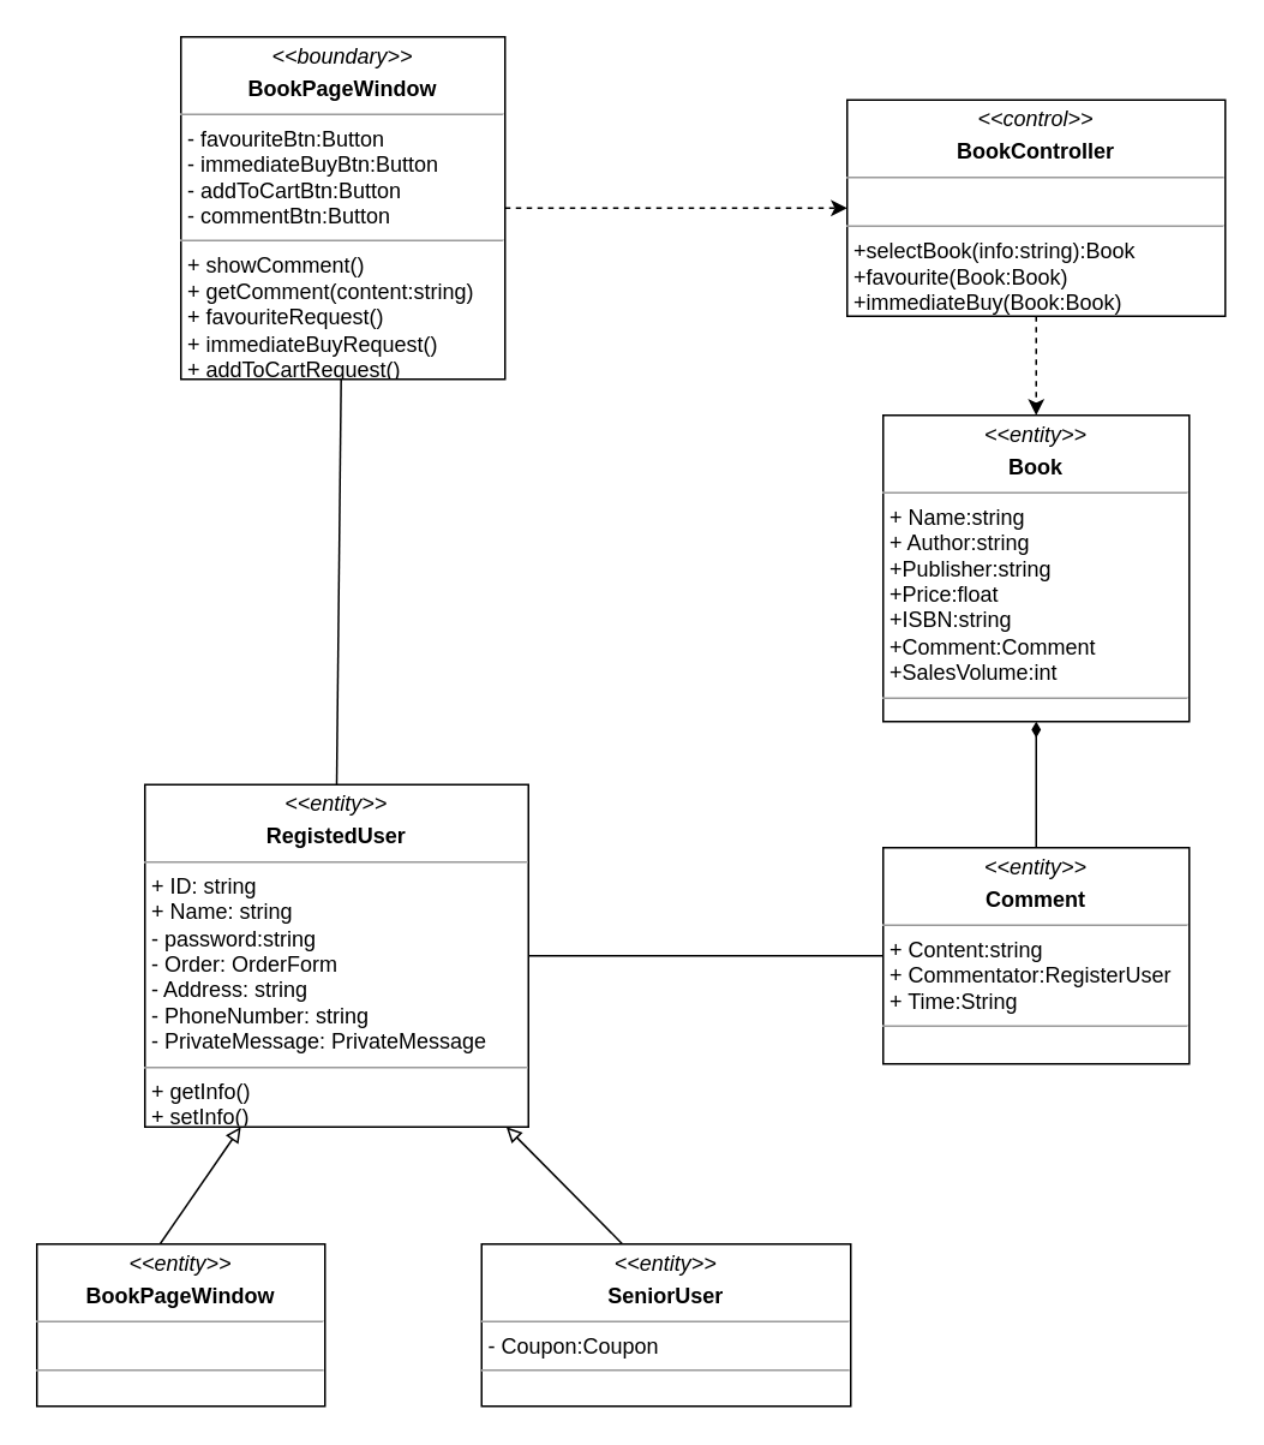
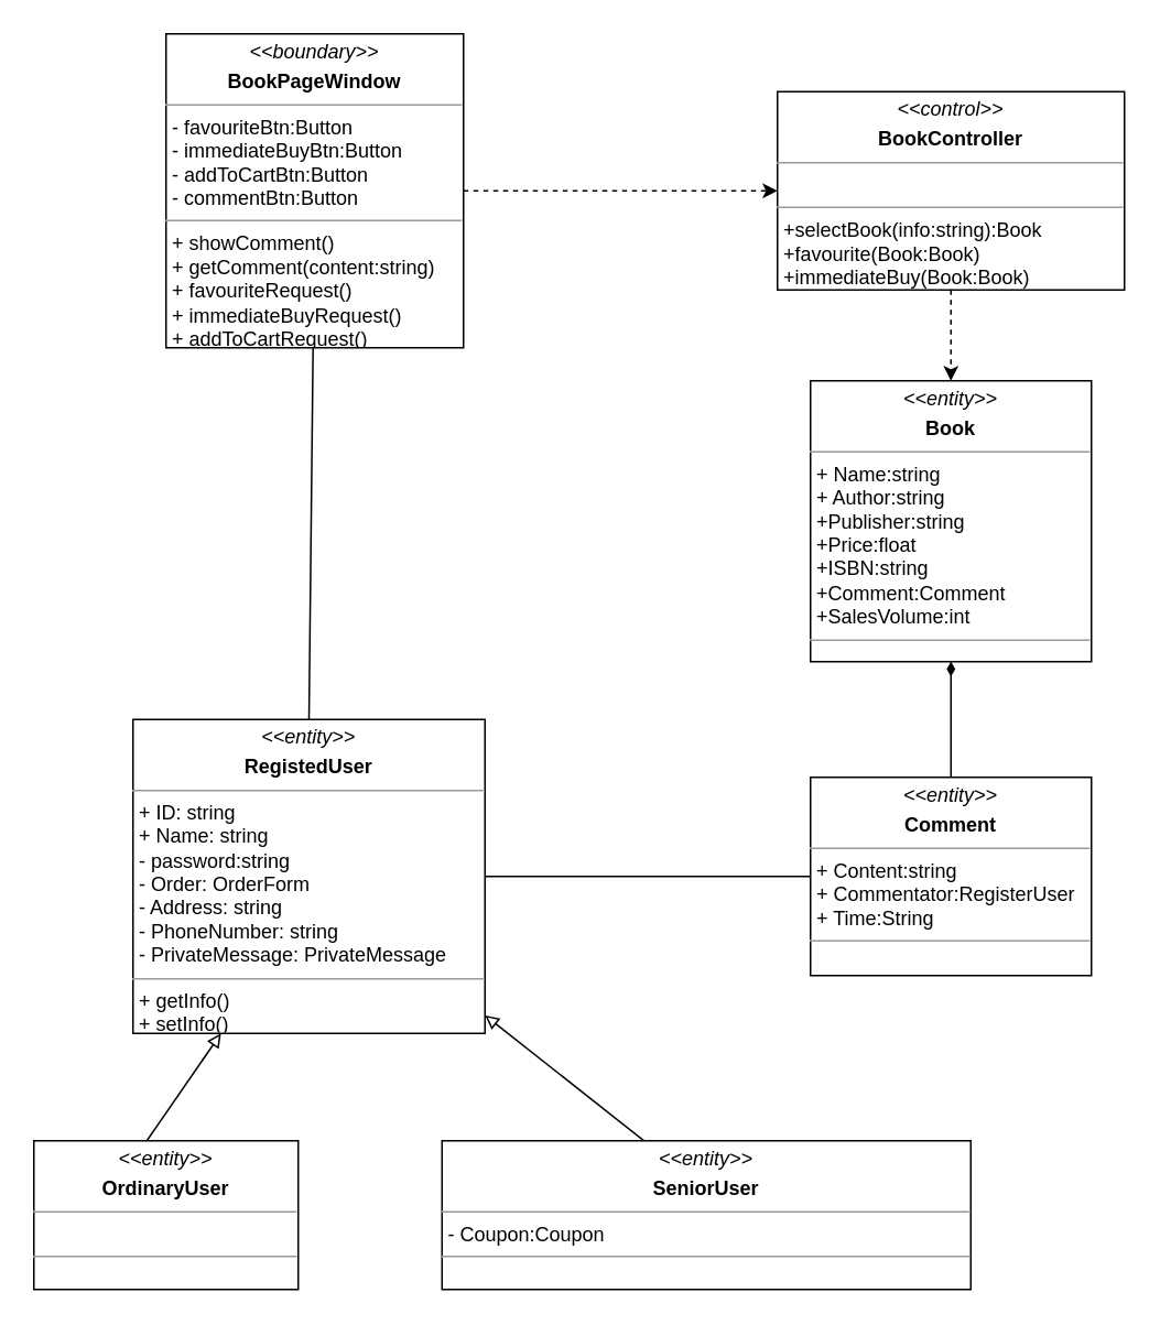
  <mxCell id="0" />
  <mxCell id="1" parent="0" />
  <mxCell id="2" style="edgeStyle=none;rounded=0;orthogonalLoop=1;jettySize=auto;html=1;exitX=0.5;exitY=1;exitDx=0;exitDy=0;entryX=0.5;entryY=0;entryDx=0;entryDy=0;dashed=1;endArrow=classic;endFill=1;" parent="1" source="3" target="6" edge="1"><mxGeometry relative="1" as="geometry" /></mxCell>
  <mxCell id="3" value="&lt;p style=&quot;margin: 0px ; margin-top: 4px ; text-align: center&quot;&gt;&lt;i&gt;&amp;lt;&amp;lt;control&amp;gt;&amp;gt;&lt;/i&gt;&lt;b&gt;&lt;br&gt;&lt;/b&gt;&lt;/p&gt;&lt;p style=&quot;margin: 0px ; margin-top: 4px ; text-align: center&quot;&gt;&lt;b&gt;BookController&lt;/b&gt;&lt;/p&gt;&lt;hr size=&quot;1&quot;&gt;&lt;p style=&quot;margin: 0px ; margin-left: 4px&quot;&gt;&lt;br&gt;&lt;/p&gt;&lt;hr size=&quot;1&quot;&gt;&lt;p style=&quot;margin: 0px ; margin-left: 4px&quot;&gt;+selectBook(info:string):Book&lt;/p&gt;&lt;p style=&quot;margin: 0px ; margin-left: 4px&quot;&gt;+favourite(Book:Book)&lt;/p&gt;&lt;p style=&quot;margin: 0px ; margin-left: 4px&quot;&gt;+immediateBuy(Book:Book)&lt;/p&gt;&lt;p style=&quot;margin: 0px ; margin-left: 4px&quot;&gt;+addCart(Book:Book)&lt;/p&gt;" style="verticalAlign=top;align=left;overflow=fill;fontSize=12;fontFamily=Helvetica;html=1;" parent="1" vertex="1"><mxGeometry x="470" y="55" width="210" height="120" as="geometry" /></mxCell>
  <mxCell id="4" style="edgeStyle=none;rounded=0;orthogonalLoop=1;jettySize=auto;html=1;endArrow=classic;endFill=1;dashed=1;" parent="1" source="5" target="3" edge="1"><mxGeometry relative="1" as="geometry" /></mxCell>
  <mxCell id="5" value="&lt;p style=&quot;margin: 0px ; margin-top: 4px ; text-align: center&quot;&gt;&lt;i&gt;&amp;lt;&amp;lt;boundary&amp;gt;&amp;gt;&lt;/i&gt;&lt;b&gt;&lt;br&gt;&lt;/b&gt;&lt;/p&gt;&lt;p style=&quot;margin: 0px ; margin-top: 4px ; text-align: center&quot;&gt;&lt;b&gt;BookPageWindow&lt;/b&gt;&lt;/p&gt;&lt;hr size=&quot;1&quot;&gt;&lt;p style=&quot;margin: 0px ; margin-left: 4px&quot;&gt;- favouriteBtn:Button&lt;/p&gt;&lt;p style=&quot;margin: 0px ; margin-left: 4px&quot;&gt;- immediateBuyBtn:Button&lt;br&gt;&lt;/p&gt;&lt;p style=&quot;margin: 0px ; margin-left: 4px&quot;&gt;- addToCartBtn:Button&lt;/p&gt;&lt;p style=&quot;margin: 0px ; margin-left: 4px&quot;&gt;- commentBtn:Button&lt;/p&gt;&lt;hr size=&quot;1&quot;&gt;&lt;p style=&quot;margin: 0px ; margin-left: 4px&quot;&gt;+ showComment()&lt;/p&gt;&lt;p style=&quot;margin: 0px ; margin-left: 4px&quot;&gt;+ getComment(content:string)&lt;br&gt;&lt;/p&gt;&lt;p style=&quot;margin: 0px ; margin-left: 4px&quot;&gt;+ favouriteRequest()&lt;/p&gt;&lt;p style=&quot;margin: 0px ; margin-left: 4px&quot;&gt;+ immediateBuyRequest()&lt;/p&gt;&lt;p style=&quot;margin: 0px ; margin-left: 4px&quot;&gt;+ addToCartRequest()&lt;/p&gt;&lt;p style=&quot;margin: 0px ; margin-left: 4px&quot;&gt;+ getBookInfo():info&lt;/p&gt;" style="verticalAlign=top;align=left;overflow=fill;fontSize=12;fontFamily=Helvetica;html=1;" parent="1" vertex="1"><mxGeometry x="100" y="20" width="180" height="190" as="geometry" /></mxCell>
  <mxCell id="6" value="&lt;p style=&quot;margin: 0px ; margin-top: 4px ; text-align: center&quot;&gt;&lt;i&gt;&amp;lt;&amp;lt;entity&amp;gt;&amp;gt;&lt;/i&gt;&lt;b&gt;&lt;br&gt;&lt;/b&gt;&lt;/p&gt;&lt;p style=&quot;margin: 0px ; margin-top: 4px ; text-align: center&quot;&gt;&lt;b&gt;Book&lt;/b&gt;&lt;/p&gt;&lt;hr size=&quot;1&quot;&gt;&lt;p style=&quot;margin: 0px ; margin-left: 4px&quot;&gt;+ Name:string&lt;/p&gt;&lt;p style=&quot;margin: 0px ; margin-left: 4px&quot;&gt;+ Author:string&lt;br&gt;&lt;/p&gt;&lt;p style=&quot;margin: 0px ; margin-left: 4px&quot;&gt;+Publisher:string&lt;/p&gt;&lt;p style=&quot;margin: 0px ; margin-left: 4px&quot;&gt;+Price:float&lt;/p&gt;&lt;p style=&quot;margin: 0px ; margin-left: 4px&quot;&gt;+ISBN:string&lt;/p&gt;&lt;p style=&quot;margin: 0px ; margin-left: 4px&quot;&gt;+Comment:Comment&lt;br&gt;&lt;/p&gt;&lt;p style=&quot;margin: 0px ; margin-left: 4px&quot;&gt;+SalesVolume:int&lt;/p&gt;&lt;hr size=&quot;1&quot;&gt;&lt;p style=&quot;margin: 0px ; margin-left: 4px&quot;&gt;&lt;br&gt;&lt;/p&gt;" style="verticalAlign=top;align=left;overflow=fill;fontSize=12;fontFamily=Helvetica;html=1;" parent="1" vertex="1"><mxGeometry x="490" y="230" width="170" height="170" as="geometry" /></mxCell>
  <mxCell id="7" style="rounded=0;orthogonalLoop=1;jettySize=auto;html=1;entryX=0.5;entryY=1;entryDx=0;entryDy=0;endArrow=diamondThin;endFill=1;" parent="1" source="8" target="6" edge="1"><mxGeometry relative="1" as="geometry" /></mxCell>
  <mxCell id="8" value="&lt;p style=&quot;margin: 0px ; margin-top: 4px ; text-align: center&quot;&gt;&lt;i&gt;&amp;lt;&amp;lt;entity&amp;gt;&amp;gt;&lt;/i&gt;&lt;b&gt;&lt;br&gt;&lt;/b&gt;&lt;/p&gt;&lt;p style=&quot;margin: 0px ; margin-top: 4px ; text-align: center&quot;&gt;&lt;b&gt;Comment&lt;/b&gt;&lt;/p&gt;&lt;hr size=&quot;1&quot;&gt;&lt;p style=&quot;margin: 0px ; margin-left: 4px&quot;&gt;+ Content:string&lt;/p&gt;&lt;p style=&quot;margin: 0px ; margin-left: 4px&quot;&gt;+ Commentator:RegisterUser&lt;/p&gt;&lt;p style=&quot;margin: 0px ; margin-left: 4px&quot;&gt;+ Time:String&lt;/p&gt;&lt;hr size=&quot;1&quot;&gt;&lt;p style=&quot;margin: 0px ; margin-left: 4px&quot;&gt;&lt;br&gt;&lt;/p&gt;" style="verticalAlign=top;align=left;overflow=fill;fontSize=12;fontFamily=Helvetica;html=1;" parent="1" vertex="1"><mxGeometry x="490" y="470" width="170" height="120" as="geometry" /></mxCell>
  <mxCell id="9" style="edgeStyle=none;rounded=0;orthogonalLoop=1;jettySize=auto;html=1;entryX=0.383;entryY=0.003;entryDx=0;entryDy=0;entryPerimeter=0;endArrow=none;endFill=0;startArrow=block;startFill=0;" parent="1" source="13" target="14" edge="1"><mxGeometry relative="1" as="geometry" /></mxCell>
  <mxCell id="10" style="edgeStyle=none;rounded=0;orthogonalLoop=1;jettySize=auto;html=1;exitX=0.25;exitY=1;exitDx=0;exitDy=0;startArrow=block;startFill=0;endArrow=none;endFill=0;" parent="1" source="13" edge="1"><mxGeometry relative="1" as="geometry"><mxPoint x="88.36" y="690" as="targetPoint" /></mxGeometry></mxCell>
  <mxCell id="11" style="edgeStyle=none;rounded=0;orthogonalLoop=1;jettySize=auto;html=1;exitX=0.5;exitY=0;exitDx=0;exitDy=0;endArrow=none;endFill=0;" parent="1" source="13" target="5" edge="1"><mxGeometry relative="1" as="geometry" /></mxCell>
  <mxCell id="12" style="edgeStyle=none;rounded=0;orthogonalLoop=1;jettySize=auto;html=1;entryX=0;entryY=0.5;entryDx=0;entryDy=0;endArrow=none;endFill=0;" parent="1" source="13" target="8" edge="1"><mxGeometry relative="1" as="geometry" /></mxCell>
  <mxCell id="13" value="&lt;p style=&quot;margin: 0px ; margin-top: 4px ; text-align: center&quot;&gt;&lt;i&gt;&amp;lt;&amp;lt;entity&amp;gt;&amp;gt;&lt;/i&gt;&lt;b&gt;&lt;br&gt;&lt;/b&gt;&lt;/p&gt;&lt;p style=&quot;margin: 0px ; margin-top: 4px ; text-align: center&quot;&gt;&lt;b&gt;RegistedUser&lt;/b&gt;&lt;/p&gt;&lt;hr size=&quot;1&quot;&gt;&lt;p style=&quot;margin: 0px ; margin-left: 4px&quot;&gt;+ ID: string&lt;br&gt;&lt;/p&gt;&lt;p style=&quot;margin: 0px ; margin-left: 4px&quot;&gt;&lt;span&gt;+ Name: string&lt;/span&gt;&lt;br&gt;&lt;/p&gt;&lt;p style=&quot;margin: 0px ; margin-left: 4px&quot;&gt;&lt;span&gt;- password:string&lt;/span&gt;&lt;/p&gt;&lt;p style=&quot;margin: 0px ; margin-left: 4px&quot;&gt;- Order: OrderForm&lt;br&gt;&lt;/p&gt;&lt;p style=&quot;margin: 0px ; margin-left: 4px&quot;&gt;- Address: string&lt;br&gt;&lt;/p&gt;&lt;p style=&quot;margin: 0px ; margin-left: 4px&quot;&gt;- PhoneNumber: string&lt;br&gt;&lt;/p&gt;&lt;p style=&quot;margin: 0px ; margin-left: 4px&quot;&gt;- PrivateMessage: PrivateMessage&lt;br&gt;&lt;/p&gt;&lt;hr size=&quot;1&quot;&gt;&lt;p style=&quot;margin: 0px ; margin-left: 4px&quot;&gt;+ getInfo()&lt;/p&gt;&lt;p style=&quot;margin: 0px ; margin-left: 4px&quot;&gt;+ setInfo()&lt;/p&gt;" style="verticalAlign=top;align=left;overflow=fill;fontSize=12;fontFamily=Helvetica;html=1;" parent="1" vertex="1"><mxGeometry x="80" y="435" width="213" height="190" as="geometry" /></mxCell>
- <mxCell id="14" value="&lt;p style=&quot;margin: 0px ; margin-top: 4px ; text-align: center&quot;&gt;&lt;i&gt;&amp;lt;&amp;lt;entity&amp;gt;&amp;gt;&lt;/i&gt;&lt;b&gt;&lt;br&gt;&lt;/b&gt;&lt;/p&gt;&lt;p style=&quot;margin: 0px ; margin-top: 4px ; text-align: center&quot;&gt;&lt;b&gt;SeniorUser&lt;/b&gt;&lt;/p&gt;&lt;hr size=&quot;1&quot;&gt;&lt;p style=&quot;margin: 0px ; margin-left: 4px&quot;&gt;- Coupon:Coupon&lt;/p&gt;&lt;hr size=&quot;1&quot;&gt;&lt;p style=&quot;margin: 0px ; margin-left: 4px&quot;&gt;&lt;br&gt;&lt;/p&gt;" style="verticalAlign=top;align=left;overflow=fill;fontSize=12;fontFamily=Helvetica;html=1;" parent="1" vertex="1"><mxGeometry x="267" y="690" width="205" height="90" as="geometry" /></mxCell>
- <mxCell id="15" value="&lt;p style=&quot;margin: 0px ; margin-top: 4px ; text-align: center&quot;&gt;&lt;i&gt;&amp;lt;&amp;lt;entity&amp;gt;&amp;gt;&lt;/i&gt;&lt;b&gt;&lt;br&gt;&lt;/b&gt;&lt;/p&gt;&lt;p style=&quot;margin: 0px ; margin-top: 4px ; text-align: center&quot;&gt;&lt;b&gt;BookPageWindow&lt;/b&gt;&lt;/p&gt;&lt;hr size=&quot;1&quot;&gt;&lt;p style=&quot;margin: 0px ; margin-left: 4px&quot;&gt;&lt;br&gt;&lt;/p&gt;&lt;hr size=&quot;1&quot;&gt;&lt;p style=&quot;margin: 0px ; margin-left: 4px&quot;&gt;&lt;br&gt;&lt;/p&gt;" style="verticalAlign=top;align=left;overflow=fill;fontSize=12;fontFamily=Helvetica;html=1;" parent="1" vertex="1"><mxGeometry y="690" width="160" height="90" as="geometry" x="20" /></mxCell>
+ <mxCell id="14" value="&lt;p style=&quot;margin: 0px ; margin-top: 4px ; text-align: center&quot;&gt;&lt;i&gt;&amp;lt;&amp;lt;entity&amp;gt;&amp;gt;&lt;/i&gt;&lt;b&gt;&lt;br&gt;&lt;/b&gt;&lt;/p&gt;&lt;p style=&quot;margin: 0px ; margin-top: 4px ; text-align: center&quot;&gt;&lt;b&gt;SeniorUser&lt;/b&gt;&lt;/p&gt;&lt;hr size=&quot;1&quot;&gt;&lt;p style=&quot;margin: 0px ; margin-left: 4px&quot;&gt;- Coupon:Coupon&lt;/p&gt;&lt;hr size=&quot;1&quot;&gt;&lt;p style=&quot;margin: 0px ; margin-left: 4px&quot;&gt;&lt;br&gt;&lt;/p&gt;" style="verticalAlign=top;align=left;overflow=fill;fontSize=12;fontFamily=Helvetica;html=1;" parent="1" vertex="1"><mxGeometry x="267" y="690" width="320" height="90" as="geometry" /></mxCell>
+ <mxCell id="15" value="&lt;p style=&quot;margin: 0px ; margin-top: 4px ; text-align: center&quot;&gt;&lt;i&gt;&amp;lt;&amp;lt;entity&amp;gt;&amp;gt;&lt;/i&gt;&lt;b&gt;&lt;br&gt;&lt;/b&gt;&lt;/p&gt;&lt;p style=&quot;margin: 0px ; margin-top: 4px ; text-align: center&quot;&gt;&lt;b&gt;OrdinaryUser&lt;/b&gt;&lt;/p&gt;&lt;hr size=&quot;1&quot;&gt;&lt;p style=&quot;margin: 0px ; margin-left: 4px&quot;&gt;&lt;br&gt;&lt;/p&gt;&lt;hr size=&quot;1&quot;&gt;&lt;p style=&quot;margin: 0px ; margin-left: 4px&quot;&gt;&lt;br&gt;&lt;/p&gt;" style="verticalAlign=top;align=left;overflow=fill;fontSize=12;fontFamily=Helvetica;html=1;" parent="1" vertex="1"><mxGeometry y="690" width="160" height="90" as="geometry" x="20" /></mxCell>
